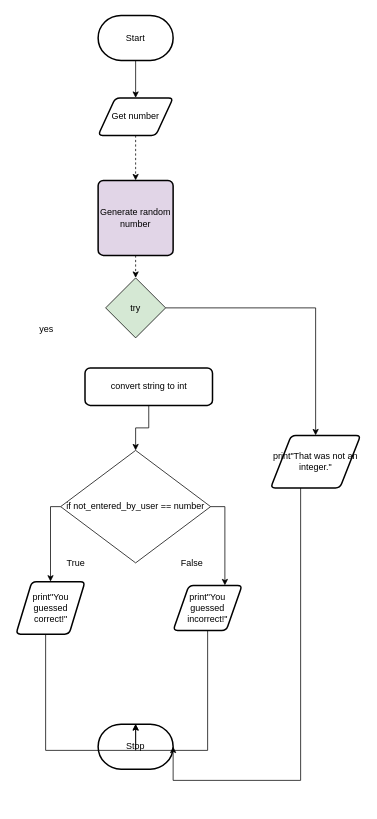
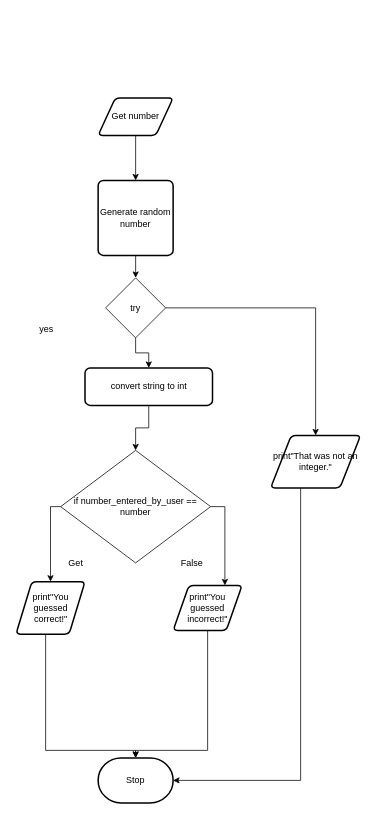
  <mxCell id="0" />
  <mxCell id="1" parent="0" />
- <mxCell id="2" style="edgeStyle=orthogonalEdgeStyle;rounded=0;html=1;exitX=0.5;exitY=1;exitDx=0;exitDy=0;entryX=0.5;entryY=0;entryDx=0;entryDy=0;dashed=1;" parent="1" source="3" target="16" edge="1"><mxGeometry relative="1" as="geometry" /></mxCell>
+ <mxCell id="2" style="edgeStyle=orthogonalEdgeStyle;rounded=0;html=1;exitX=0.5;exitY=1;exitDx=0;exitDy=0;entryX=0.5;entryY=0;entryDx=0;entryDy=0;" parent="1" source="3" target="16" edge="1"><mxGeometry relative="1" as="geometry" /></mxCell>
  <mxCell id="3" value="Get number" style="shape=parallelogram;html=1;strokeWidth=2;perimeter=parallelogramPerimeter;whiteSpace=wrap;rounded=1;arcSize=12;size=0.23;" parent="1" vertex="1"><mxGeometry x="130" y="130" width="100" height="50" as="geometry" /></mxCell>
- <mxCell id="4" style="edgeStyle=none;html=1;entryX=0.5;entryY=0;entryDx=0;entryDy=0;" parent="1" source="5" target="3" edge="1"><mxGeometry relative="1" as="geometry" /></mxCell>
- <mxCell id="5" value="Start" style="strokeWidth=2;html=1;shape=mxgraph.flowchart.terminator;whiteSpace=wrap;" parent="1" vertex="1"><mxGeometry x="130" y="20" width="100" height="60" as="geometry" /></mxCell>
- <mxCell id="6" value="Stop" style="strokeWidth=2;html=1;shape=mxgraph.flowchart.terminator;whiteSpace=wrap;" parent="1" vertex="1"><mxGeometry x="130" y="965" width="100" height="60" as="geometry" /></mxCell>
+ <mxCell id="6" value="Stop" style="strokeWidth=2;html=1;shape=mxgraph.flowchart.terminator;whiteSpace=wrap;" parent="1" vertex="1"><mxGeometry x="130" y="1010" width="100" height="60" as="geometry" /></mxCell>
  <mxCell id="7" style="edgeStyle=orthogonalEdgeStyle;rounded=0;html=1;entryX=0.5;entryY=0;entryDx=0;entryDy=0;entryPerimeter=0;" parent="1" source="8" target="6" edge="1"><mxGeometry relative="1" as="geometry"><mxPoint x="180" y="1000" as="targetPoint" /><Array as="points"><mxPoint x="60" y="1000" /><mxPoint x="180" y="1000" /></Array></mxGeometry></mxCell>
  <mxCell id="8" value="print&quot;You guessed correct!&quot;" style="shape=parallelogram;html=1;strokeWidth=2;perimeter=parallelogramPerimeter;whiteSpace=wrap;rounded=1;arcSize=12;size=0.23;" parent="1" vertex="1"><mxGeometry x="20.5" y="775" width="92" height="70" as="geometry" /></mxCell>
  <mxCell id="9" style="edgeStyle=orthogonalEdgeStyle;rounded=0;html=1;entryX=0.5;entryY=0;entryDx=0;entryDy=0;entryPerimeter=0;" parent="1" source="10" target="6" edge="1"><mxGeometry relative="1" as="geometry"><Array as="points"><mxPoint x="276" y="1000" /><mxPoint x="180" y="1000" /></Array></mxGeometry></mxCell>
  <mxCell id="10" value="print&quot;You guessed incorrect!&quot;" style="shape=parallelogram;html=1;strokeWidth=2;perimeter=parallelogramPerimeter;whiteSpace=wrap;rounded=1;arcSize=12;size=0.23;" parent="1" vertex="1"><mxGeometry x="230" y="780" width="92" height="60" as="geometry" /></mxCell>
  <mxCell id="11" style="edgeStyle=orthogonalEdgeStyle;html=1;entryX=0.5;entryY=0;entryDx=0;entryDy=0;rounded=0;" edge="1" parent="1" source="13" target="8"><mxGeometry relative="1" as="geometry"><Array as="points"><mxPoint x="67" y="675" /></Array></mxGeometry></mxCell>
  <mxCell id="12" style="edgeStyle=orthogonalEdgeStyle;rounded=0;html=1;entryX=0.75;entryY=0;entryDx=0;entryDy=0;" edge="1" parent="1" source="13" target="10"><mxGeometry relative="1" as="geometry"><mxPoint x="300" y="770" as="targetPoint" /><Array as="points"><mxPoint x="299" y="675" /></Array></mxGeometry></mxCell>
- <mxCell id="13" value="&lt;span&gt;if not_entered_by_user == number&lt;/span&gt;" style="rhombus;whiteSpace=wrap;html=1;direction=west;" parent="1" vertex="1"><mxGeometry x="80" y="600" width="200" height="150" as="geometry" /></mxCell>
- <mxCell id="14" value="True" style="text;html=1;resizable=0;autosize=1;align=center;verticalAlign=middle;points=[];fillColor=none;strokeColor=none;rounded=0;" parent="1" vertex="1"><mxGeometry x="80" y="740" width="40" height="20" as="geometry" /></mxCell>
- <mxCell id="15" style="edgeStyle=orthogonalEdgeStyle;rounded=0;html=1;entryX=0.5;entryY=0;entryDx=0;entryDy=0;dashed=1;" parent="1" source="16" target="19" edge="1"><mxGeometry relative="1" as="geometry" /></mxCell>
- <mxCell id="16" value="Generate random number" style="rounded=1;whiteSpace=wrap;html=1;absoluteArcSize=1;arcSize=14;strokeWidth=2;fillColor=#e1d5e7;" parent="1" vertex="1"><mxGeometry x="130" y="240" width="100" height="100" as="geometry" /></mxCell>
+ <mxCell id="13" value="&lt;span&gt;if number_entered_by_user == number&lt;/span&gt;" style="rhombus;whiteSpace=wrap;html=1;direction=west;" parent="1" vertex="1"><mxGeometry x="80" y="600" width="200" height="150" as="geometry" /></mxCell>
+ <mxCell id="14" value="Get" style="text;html=1;resizable=0;autosize=1;align=center;verticalAlign=middle;points=[];fillColor=none;strokeColor=none;rounded=0;" parent="1" vertex="1"><mxGeometry x="80" y="740" width="40" height="20" as="geometry" /></mxCell>
+ <mxCell id="15" style="edgeStyle=orthogonalEdgeStyle;rounded=0;html=1;entryX=0.5;entryY=0;entryDx=0;entryDy=0;" parent="1" source="16" target="19" edge="1"><mxGeometry relative="1" as="geometry" /></mxCell>
+ <mxCell id="16" value="Generate random number" style="rounded=1;whiteSpace=wrap;html=1;absoluteArcSize=1;arcSize=14;strokeWidth=2;" parent="1" vertex="1"><mxGeometry x="130" y="240" width="100" height="100" as="geometry" /></mxCell>
  <mxCell id="17" style="edgeStyle=orthogonalEdgeStyle;html=1;entryX=0.5;entryY=0;entryDx=0;entryDy=0;rounded=0;" parent="1" source="19" target="22" edge="1"><mxGeometry relative="1" as="geometry" /></mxCell>
- <mxCell id="19" value="try" style="rhombus;whiteSpace=wrap;html=1;fillColor=#d5e8d4;" parent="1" vertex="1"><mxGeometry x="140" y="370" width="80" height="80" as="geometry" /></mxCell>
+ <mxCell id="18" style="edgeStyle=orthogonalEdgeStyle;rounded=0;html=1;exitX=0.5;exitY=1;exitDx=0;exitDy=0;entryX=0.5;entryY=0;entryDx=0;entryDy=0;" parent="1" source="19" target="25" edge="1"><mxGeometry relative="1" as="geometry" /></mxCell>
+ <mxCell id="19" value="try" style="rhombus;whiteSpace=wrap;html=1;" parent="1" vertex="1"><mxGeometry x="140" y="370" width="80" height="80" as="geometry" /></mxCell>
  <mxCell id="20" value="&lt;div style=&quot;text-align: center&quot;&gt;&lt;span&gt;&lt;font face=&quot;helvetica&quot;&gt;yes&lt;/font&gt;&lt;/span&gt;&lt;/div&gt;" style="text;whiteSpace=wrap;html=1;" parent="1" vertex="1"><mxGeometry x="50" y="425" width="50" height="30" as="geometry" /></mxCell>
  <mxCell id="21" style="edgeStyle=orthogonalEdgeStyle;rounded=0;html=1;entryX=1;entryY=0.5;entryDx=0;entryDy=0;entryPerimeter=0;" parent="1" source="22" target="6" edge="1"><mxGeometry relative="1" as="geometry"><Array as="points"><mxPoint x="400" y="1040" /></Array></mxGeometry></mxCell>
  <mxCell id="22" value="print&quot;That was not an integer.&quot;" style="shape=parallelogram;html=1;strokeWidth=2;perimeter=parallelogramPerimeter;whiteSpace=wrap;rounded=1;arcSize=12;size=0.23;" parent="1" vertex="1"><mxGeometry x="360" y="580" width="120" height="70" as="geometry" /></mxCell>
  <mxCell id="23" value="False" style="text;html=1;resizable=0;autosize=1;align=center;verticalAlign=middle;points=[];fillColor=none;strokeColor=none;rounded=0;" parent="1" vertex="1"><mxGeometry x="230" y="740" width="50" height="20" as="geometry" /></mxCell>
  <mxCell id="24" style="edgeStyle=orthogonalEdgeStyle;rounded=0;html=1;entryX=0.5;entryY=1;entryDx=0;entryDy=0;" parent="1" source="25" target="13" edge="1"><mxGeometry relative="1" as="geometry" /></mxCell>
  <mxCell id="25" value="convert string to int" style="rounded=1;whiteSpace=wrap;html=1;absoluteArcSize=1;arcSize=14;strokeWidth=2;" parent="1" vertex="1"><mxGeometry x="112.5" y="490" width="170" height="50" as="geometry" /></mxCell>
